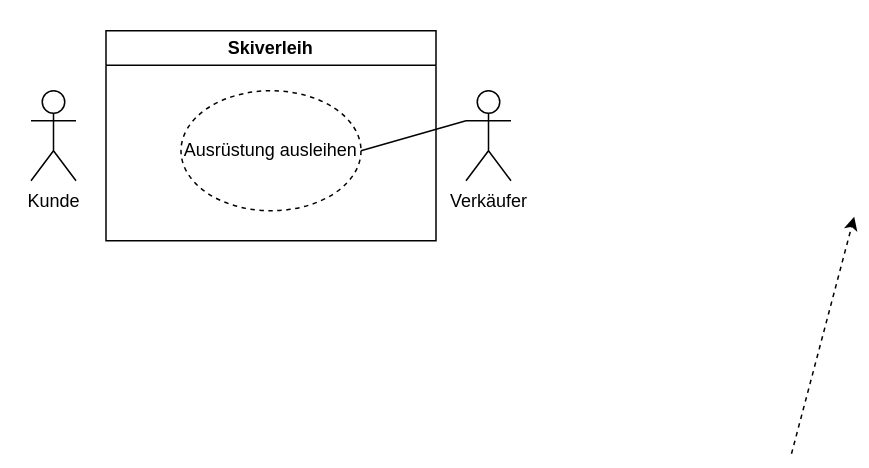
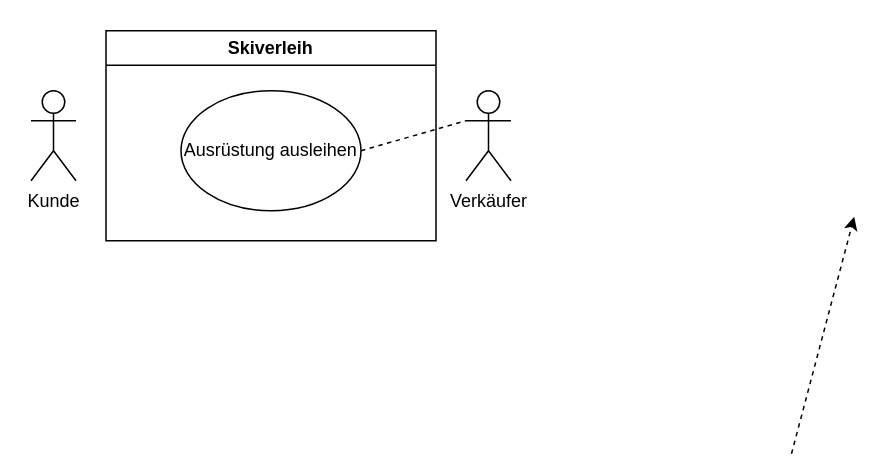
  <mxCell id="0" />
  <mxCell id="1" parent="0" />
  <mxCell id="2" value="Kunde" style="shape=umlActor;verticalLabelPosition=bottom;verticalAlign=top;html=1;outlineConnect=0;" parent="1" vertex="1"><mxGeometry x="20" y="60" width="30" height="60" as="geometry" /></mxCell>
  <mxCell id="3" value="Skiverleih" style="swimlane;whiteSpace=wrap;html=1;" parent="1" vertex="1"><mxGeometry x="70" y="20" width="220" height="140" as="geometry"><mxRectangle x="200" y="100" width="100" height="30" as="alternateBounds" /></mxGeometry></mxCell>
- <mxCell id="4" value="Ausrüstung ausleihen" style="ellipse;whiteSpace=wrap;html=1;dashed=1;" parent="3" vertex="1"><mxGeometry x="50" y="40" width="120" height="80" as="geometry" /></mxCell>
+ <mxCell id="4" value="Ausrüstung ausleihen" style="ellipse;whiteSpace=wrap;html=1;" parent="3" vertex="1"><mxGeometry x="50" y="40" width="120" height="80" as="geometry" /></mxCell>
  <mxCell id="5" value="" style="endArrow=classic;html=1;rounded=0;dashed=1;entryX=0.45;entryY=1.05;entryDx=0;entryDy=0;entryPerimeter=0;exitX=0.5;exitY=0;exitDx=0;exitDy=0;" parent="3" edge="1"><mxGeometry relative="1" as="geometry"><mxPoint x="457" y="282" as="sourcePoint" /><mxPoint x="498.81" y="124" as="targetPoint" /></mxGeometry></mxCell>
  <mxCell id="6" value="Verkäufer" style="shape=umlActor;verticalLabelPosition=bottom;verticalAlign=top;html=1;outlineConnect=0;" parent="1" vertex="1"><mxGeometry x="310" y="60" width="30" height="60" as="geometry" /></mxCell>
- <mxCell id="7" value="" style="endArrow=none;html=1;rounded=0;entryX=0;entryY=0.333;entryDx=0;entryDy=0;entryPerimeter=0;exitX=1;exitY=0.5;exitDx=0;exitDy=0;" parent="1" source="4" target="6" edge="1"><mxGeometry width="50" height="50" relative="1" as="geometry"><mxPoint x="460" y="180" as="sourcePoint" /><mxPoint x="510" y="130" as="targetPoint" /></mxGeometry></mxCell>
+ <mxCell id="7" value="" style="endArrow=none;html=1;rounded=0;entryX=0;entryY=0.333;entryDx=0;entryDy=0;entryPerimeter=0;exitX=1;exitY=0.5;exitDx=0;exitDy=0;dashed=1;" parent="1" source="4" target="6" edge="1"><mxGeometry width="50" height="50" relative="1" as="geometry"><mxPoint x="460" y="180" as="sourcePoint" /><mxPoint x="510" y="130" as="targetPoint" /></mxGeometry></mxCell>
